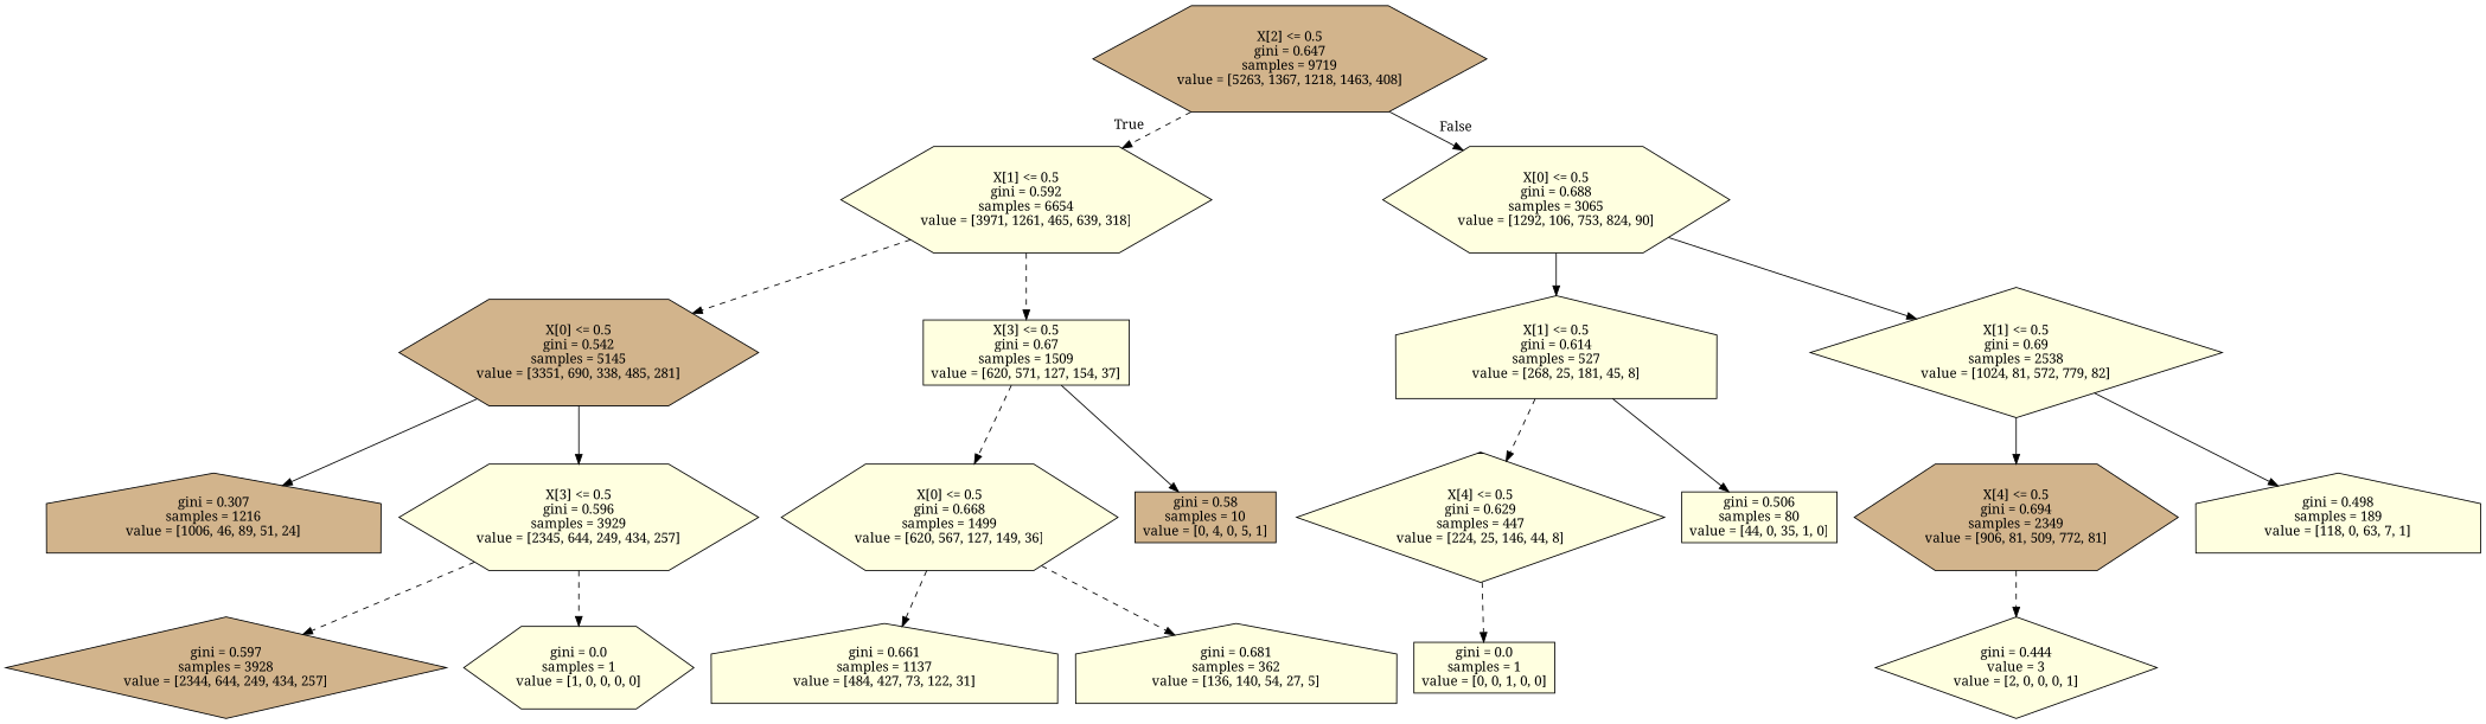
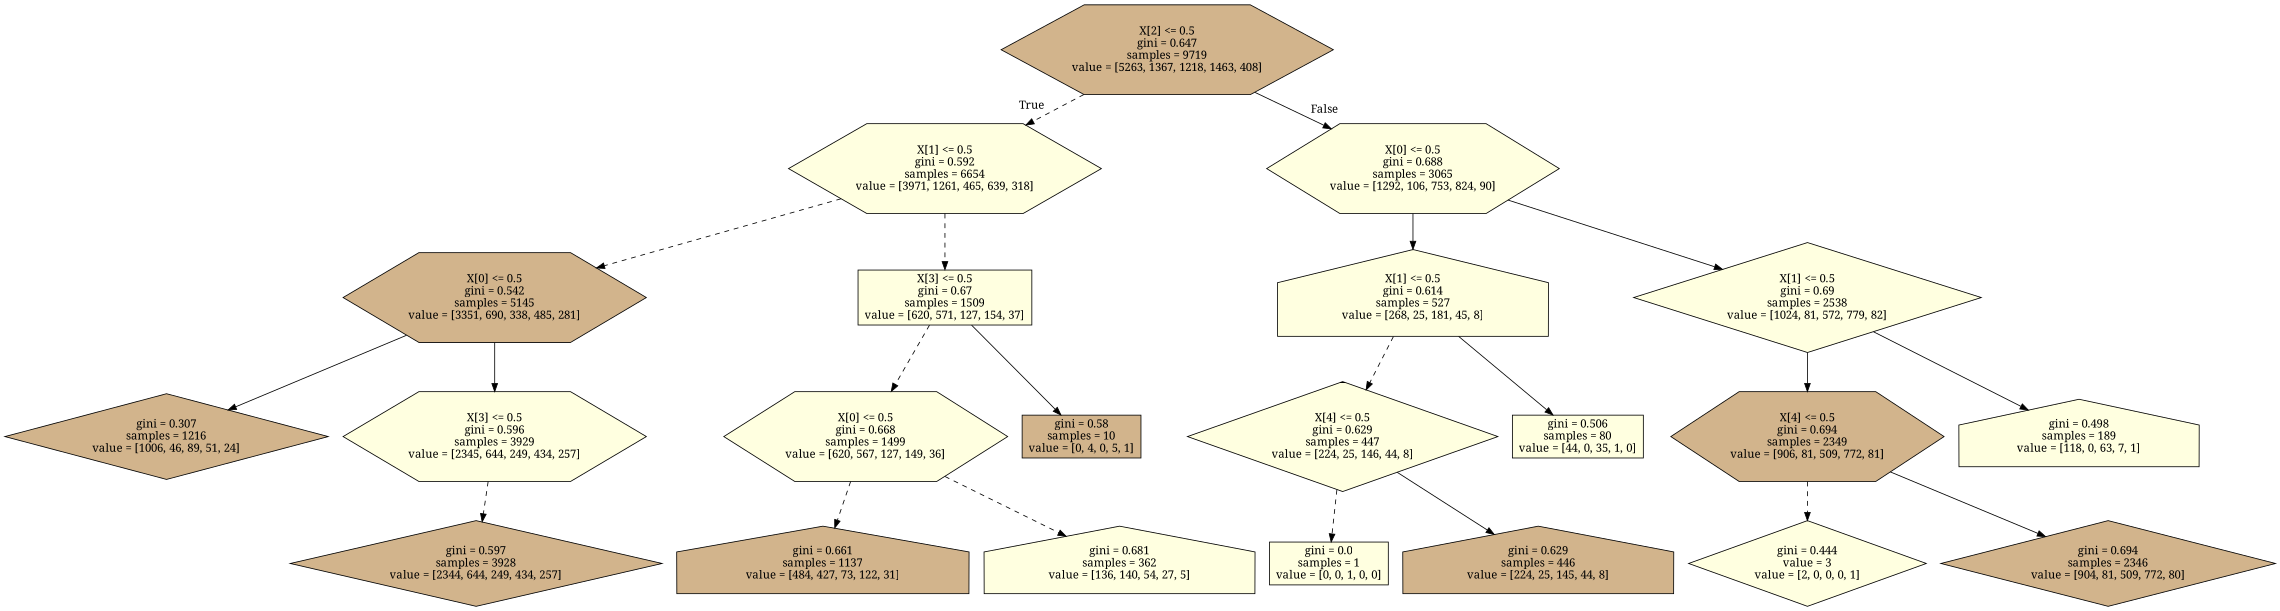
  digraph {
    fontname="Noto Serif"
    node [fillcolor=lightyellow fontname="Noto Serif" shape=hexagon style=filled]
    edge [fontname="Noto Serif" style=dashed]
    n1 [fillcolor=tan label="X[2] <= 0.5\ngini = 0.647\nsamples = 9719\nvalue = [5263, 1367, 1218, 1463, 408]"]
    n2 [label="X[1] <= 0.5\ngini = 0.592\nsamples = 6654\nvalue = [3971, 1261, 465, 639, 318]"]
    n3 [label="X[0] <= 0.5\ngini = 0.688\nsamples = 3065\nvalue = [1292, 106, 753, 824, 90]"]
    n4 [fillcolor=tan label="X[0] <= 0.5\ngini = 0.542\nsamples = 5145\nvalue = [3351, 690, 338, 485, 281]"]
    n5 [label="X[3] <= 0.5\ngini = 0.67\nsamples = 1509\nvalue = [620, 571, 127, 154, 37]" shape=box]
    n6 [label="X[1] <= 0.5\ngini = 0.614\nsamples = 527\nvalue = [268, 25, 181, 45, 8]" shape=house]
    n7 [label="X[1] <= 0.5\ngini = 0.69\nsamples = 2538\nvalue = [1024, 81, 572, 779, 82]" shape=diamond]
-   n8 [fillcolor=tan label="gini = 0.307\nsamples = 1216\nvalue = [1006, 46, 89, 51, 24]" shape=house]
+   n8 [fillcolor=tan label="gini = 0.307\nsamples = 1216\nvalue = [1006, 46, 89, 51, 24]" shape=diamond]
    n9 [label="X[3] <= 0.5\ngini = 0.596\nsamples = 3929\nvalue = [2345, 644, 249, 434, 257]"]
    n10 [label="X[0] <= 0.5\ngini = 0.668\nsamples = 1499\nvalue = [620, 567, 127, 149, 36]"]
    n11 [fillcolor=tan label="gini = 0.58\nsamples = 10\nvalue = [0, 4, 0, 5, 1]" shape=box]
    n12 [fillcolor=tan label="gini = 0.597\nsamples = 3928\nvalue = [2344, 644, 249, 434, 257]" shape=diamond]
-   n13 [label="gini = 0.0\nsamples = 1\nvalue = [1, 0, 0, 0, 0]"]
-   n14 [label="gini = 0.661\nsamples = 1137\nvalue = [484, 427, 73, 122, 31]" shape=house]
+   n14 [fillcolor=tan label="gini = 0.661\nsamples = 1137\nvalue = [484, 427, 73, 122, 31]" shape=house]
    n15 [label="gini = 0.681\nsamples = 362\nvalue = [136, 140, 54, 27, 5]" shape=house]
    n16 [label="X[4] <= 0.5\ngini = 0.629\nsamples = 447\nvalue = [224, 25, 146, 44, 8]" shape=diamond]
    n17 [label="gini = 0.506\nsamples = 80\nvalue = [44, 0, 35, 1, 0]" shape=box]
    n18 [fillcolor=tan label="X[4] <= 0.5\ngini = 0.694\nsamples = 2349\nvalue = [906, 81, 509, 772, 81]"]
    n19 [label="gini = 0.498\nsamples = 189\nvalue = [118, 0, 63, 7, 1]" shape=house]
    n20 [label="gini = 0.0\nsamples = 1\nvalue = [0, 0, 1, 0, 0]" shape=box]
+   n21 [fillcolor=tan label="gini = 0.629\nsamples = 446\nvalue = [224, 25, 145, 44, 8]" shape=house]
    n22 [label="gini = 0.444\nvalue = 3\nvalue = [2, 0, 0, 0, 1]" shape=diamond]
+   n23 [fillcolor=tan label="gini = 0.694\nsamples = 2346\nvalue = [904, 81, 509, 772, 80]" shape=diamond]
    n1 -> n2 [headlabel=True labelangle=45 labeldistance=2.5]
    n1 -> n3 [headlabel=False labelangle=-45 labeldistance=2.5 style=solid]
    n2 -> n4
    n2 -> n5
    n3 -> n6 [style=solid]
    n3 -> n7 [style=solid]
    n4 -> n8 [style=solid]
    n4 -> n9 [style=solid]
    n5 -> n10
    n5 -> n11 [style=solid]
    n6 -> n16
    n6 -> n17 [style=solid]
    n7 -> n18 [style=solid]
    n7 -> n19 [style=solid]
    n9 -> n12
-   n9 -> n13
    n10 -> n14
    n10 -> n15
    n16 -> n20
+   n16 -> n21 [style=solid]
    n18 -> n22
+   n18 -> n23 [style=solid]
  }
